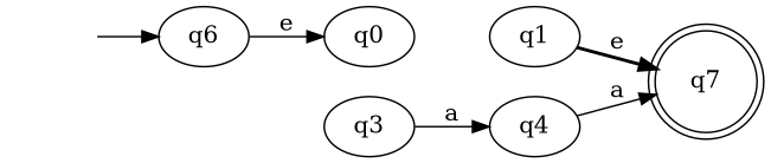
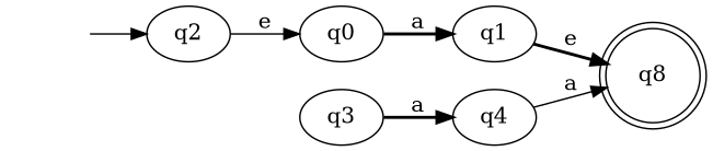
  digraph {
    rankdir=LR
    edge [style=solid]
    -1 [style=invis]
-   q6
+   q6 [label=q2]
    q0
    q1
    q3
    q4
-   q7 [shape=doublecircle]
+   q7 [shape=doublecircle label=q8]
    -1 -> q6
    q6 -> q0 [label=e]
+   q0 -> q1 [label=a style=bold]
    q1 -> q7 [label=e style=bold]
-   q3 -> q4 [label=a]
+   q3 -> q4 [label=a style=bold]
    q4 -> q7 [label=a]
  }
